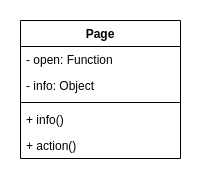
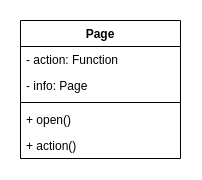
  <mxCell id="0" />
  <mxCell id="1" parent="0" />
  <mxCell id="2" value="Page" style="swimlane;fontStyle=1;align=center;verticalAlign=top;childLayout=stackLayout;horizontal=1;startSize=26;horizontalStack=0;resizeParent=1;resizeParentMax=0;resizeLast=0;collapsible=1;marginBottom=0;" vertex="1" parent="1"><mxGeometry x="20" y="20" width="160" height="138" as="geometry" /></mxCell>
- <mxCell id="3" value="- open: Function" style="text;strokeColor=none;fillColor=none;align=left;verticalAlign=top;spacingLeft=4;spacingRight=4;overflow=hidden;rotatable=0;points=[[0,0.5],[1,0.5]];portConstraint=eastwest;" vertex="1" parent="2"><mxGeometry y="26" width="160" height="26" as="geometry" /></mxCell>
- <mxCell id="4" value="- info: Object" style="text;strokeColor=none;fillColor=none;align=left;verticalAlign=top;spacingLeft=4;spacingRight=4;overflow=hidden;rotatable=0;points=[[0,0.5],[1,0.5]];portConstraint=eastwest;" vertex="1" parent="2"><mxGeometry y="52" width="160" height="26" as="geometry" /></mxCell>
+ <mxCell id="3" value="- action: Function" style="text;strokeColor=none;fillColor=none;align=left;verticalAlign=top;spacingLeft=4;spacingRight=4;overflow=hidden;rotatable=0;points=[[0,0.5],[1,0.5]];portConstraint=eastwest;" vertex="1" parent="2"><mxGeometry y="26" width="160" height="26" as="geometry" /></mxCell>
+ <mxCell id="4" value="- info: Page" style="text;strokeColor=none;fillColor=none;align=left;verticalAlign=top;spacingLeft=4;spacingRight=4;overflow=hidden;rotatable=0;points=[[0,0.5],[1,0.5]];portConstraint=eastwest;" vertex="1" parent="2"><mxGeometry y="52" width="160" height="26" as="geometry" /></mxCell>
  <mxCell id="5" value="" style="line;strokeWidth=1;fillColor=none;align=left;verticalAlign=middle;spacingTop=-1;spacingLeft=3;spacingRight=3;rotatable=0;labelPosition=right;points=[];portConstraint=eastwest;" vertex="1" parent="2"><mxGeometry y="78" width="160" height="8" as="geometry" /></mxCell>
- <mxCell id="6" value="+ info()" style="text;strokeColor=none;fillColor=none;align=left;verticalAlign=top;spacingLeft=4;spacingRight=4;overflow=hidden;rotatable=0;points=[[0,0.5],[1,0.5]];portConstraint=eastwest;" vertex="1" parent="2"><mxGeometry y="86" width="160" height="26" as="geometry" /></mxCell>
+ <mxCell id="6" value="+ open()" style="text;strokeColor=none;fillColor=none;align=left;verticalAlign=top;spacingLeft=4;spacingRight=4;overflow=hidden;rotatable=0;points=[[0,0.5],[1,0.5]];portConstraint=eastwest;" vertex="1" parent="2"><mxGeometry y="86" width="160" height="26" as="geometry" /></mxCell>
  <mxCell id="7" value="+ action()" style="text;strokeColor=none;fillColor=none;align=left;verticalAlign=top;spacingLeft=4;spacingRight=4;overflow=hidden;rotatable=0;points=[[0,0.5],[1,0.5]];portConstraint=eastwest;" vertex="1" parent="2"><mxGeometry y="112" width="160" height="26" as="geometry" /></mxCell>
